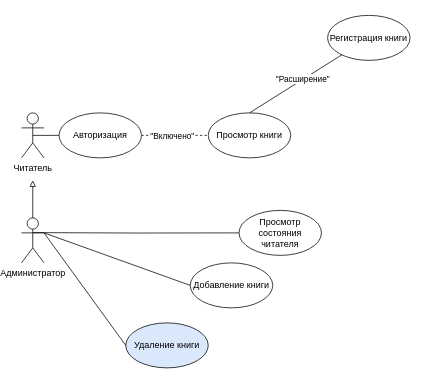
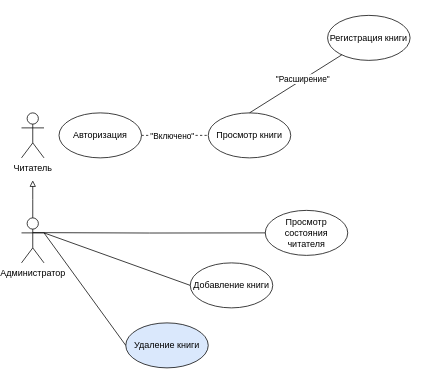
  <mxCell id="0" />
  <mxCell id="1" parent="0" />
- <mxCell id="2" value="" style="edgeStyle=orthogonalEdgeStyle;rounded=0;orthogonalLoop=1;jettySize=auto;html=1;exitX=0.5;exitY=0.5;exitDx=0;exitDy=0;exitPerimeter=0;endArrow=none;endFill=0;entryX=0;entryY=0.5;entryDx=0;entryDy=0;" edge="1" parent="1" source="3" target="18"><mxGeometry relative="1" as="geometry"><mxPoint x="150" y="180" as="targetPoint" /></mxGeometry></mxCell>
  <mxCell id="3" value="Читатель" style="shape=umlActor;verticalLabelPosition=bottom;verticalAlign=top;html=1;outlineConnect=0;" vertex="1" parent="1"><mxGeometry x="20" y="150" width="30" height="60" as="geometry" /></mxCell>
  <mxCell id="4" style="edgeStyle=orthogonalEdgeStyle;rounded=0;orthogonalLoop=1;jettySize=auto;html=1;exitX=0.5;exitY=0;exitDx=0;exitDy=0;exitPerimeter=0;endArrow=block;endFill=0;strokeWidth=1;startArrow=none;startFill=0;" edge="1" parent="1" source="5"><mxGeometry relative="1" as="geometry"><mxPoint x="35" y="240" as="targetPoint" /></mxGeometry></mxCell>
  <mxCell id="5" value="Администратор" style="shape=umlActor;verticalLabelPosition=bottom;verticalAlign=top;html=1;outlineConnect=0;" vertex="1" parent="1"><mxGeometry x="20" y="290" width="30" height="60" as="geometry" /></mxCell>
  <mxCell id="6" value="Просмотр книги" style="ellipse;whiteSpace=wrap;html=1;" vertex="1" parent="1"><mxGeometry x="269" y="150" width="110" height="60" as="geometry" /></mxCell>
  <mxCell id="7" value="Регистрация книги" style="ellipse;whiteSpace=wrap;html=1;" vertex="1" parent="1"><mxGeometry x="428.11" y="20" width="110" height="60" as="geometry" /></mxCell>
  <mxCell id="8" value="Добавление книги" style="ellipse;whiteSpace=wrap;html=1;" vertex="1" parent="1"><mxGeometry x="245" y="350" width="110" height="60" as="geometry" /></mxCell>
  <mxCell id="9" value="Удаление книги" style="ellipse;whiteSpace=wrap;html=1;fillColor=#dae8fc;" vertex="1" parent="1"><mxGeometry x="159" y="430" width="110" height="60" as="geometry" /></mxCell>
- <mxCell id="10" value="Просмотр состояния читателя" style="ellipse;whiteSpace=wrap;html=1;" vertex="1" parent="1"><mxGeometry x="310" y="280" width="110" height="60" as="geometry" /></mxCell>
+ <mxCell id="10" value="Просмотр состояния читателя" style="ellipse;whiteSpace=wrap;html=1;" vertex="1" parent="1"><mxGeometry x="345" y="280" width="110" height="60" as="geometry" /></mxCell>
  <mxCell id="11" value="" style="endArrow=none;dashed=0;html=1;strokeWidth=1;rounded=0;entryX=0.5;entryY=0;entryDx=0;entryDy=0;" edge="1" parent="1" source="7" target="6"><mxGeometry width="50" height="50" relative="1" as="geometry"><mxPoint x="360" y="260" as="sourcePoint" /><mxPoint x="410" y="210" as="targetPoint" /></mxGeometry></mxCell>
  <mxCell id="12" value="&lt;div&gt;&quot;Расширение&quot;&lt;/div&gt;" style="edgeLabel;html=1;align=center;verticalAlign=middle;resizable=0;points=[];" vertex="1" connectable="0" parent="11"><mxGeometry x="-0.163" y="-1" relative="1" as="geometry"><mxPoint as="offset" /></mxGeometry></mxCell>
  <mxCell id="13" value="" style="endArrow=none;html=1;strokeWidth=1;rounded=0;entryX=0;entryY=0.5;entryDx=0;entryDy=0;" edge="1" parent="1" target="8"><mxGeometry width="50" height="50" relative="1" as="geometry"><mxPoint x="50" y="310" as="sourcePoint" /><mxPoint x="488.11" y="70" as="targetPoint" /></mxGeometry></mxCell>
  <mxCell id="14" value="" style="endArrow=none;html=1;strokeWidth=1;rounded=0;entryX=0;entryY=0.5;entryDx=0;entryDy=0;" edge="1" parent="1" target="9"><mxGeometry width="50" height="50" relative="1" as="geometry"><mxPoint x="50" y="310" as="sourcePoint" /><mxPoint x="488.11" y="70" as="targetPoint" /></mxGeometry></mxCell>
  <mxCell id="15" value="" style="edgeStyle=orthogonalEdgeStyle;rounded=0;orthogonalLoop=1;jettySize=auto;html=1;exitX=0.5;exitY=0.5;exitDx=0;exitDy=0;exitPerimeter=0;endArrow=none;endFill=0;entryX=0;entryY=0.5;entryDx=0;entryDy=0;" edge="1" parent="1" target="10"><mxGeometry relative="1" as="geometry"><mxPoint x="35" y="309.66" as="sourcePoint" /><mxPoint x="214" y="309.66" as="targetPoint" /></mxGeometry></mxCell>
  <mxCell id="16" style="edgeStyle=orthogonalEdgeStyle;rounded=0;orthogonalLoop=1;jettySize=auto;html=1;exitX=1;exitY=0.5;exitDx=0;exitDy=0;startArrow=none;startFill=0;endArrow=none;endFill=0;strokeWidth=1;dashed=1;" edge="1" parent="1" source="18" target="6"><mxGeometry relative="1" as="geometry" /></mxCell>
  <mxCell id="17" value="&quot;Включено&quot;" style="edgeLabel;html=1;align=center;verticalAlign=middle;resizable=0;points=[];" vertex="1" connectable="0" parent="16"><mxGeometry x="0.282" y="-1" relative="1" as="geometry"><mxPoint x="-17" y="-1" as="offset" /></mxGeometry></mxCell>
  <mxCell id="18" value="Авторизация" style="ellipse;whiteSpace=wrap;html=1;" vertex="1" parent="1"><mxGeometry x="70" y="150" width="110" height="60" as="geometry" /></mxCell>
